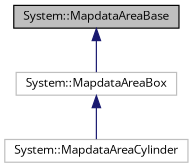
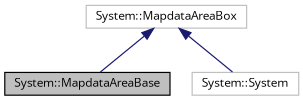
  digraph {
    fontname="Open Sans"
    node [color=grey75 fillcolor=white fontname="Open Sans" fontsize=10 shape=record style=filled]
    edge [color=midnightblue dir=back fontname="Open Sans" fontsize=10 labelfontname=FreeMono labelfontsize=10 style=solid]
    n1 [color=black fillcolor=grey75 fontcolor=black height=0.2 label="System::MapdataAreaBase" width=0.4]
    n2 [height=0.2 label="System::MapdataAreaBox" width=0.4]
-   n3 [height=0.2 label="System::MapdataAreaCylinder" width=0.4]
-   n1 -> n2
+   n3 [height=0.2 label="System::System" width=0.4]
+   n2 -> n1
    n2 -> n3
  }
